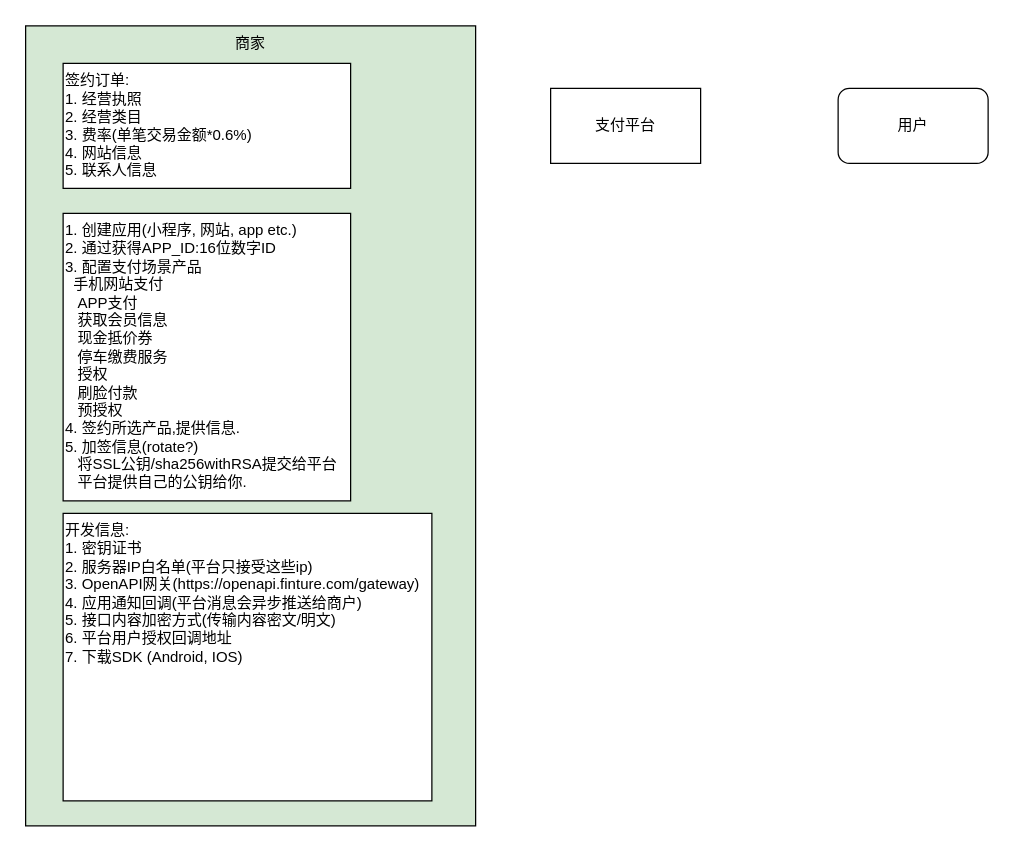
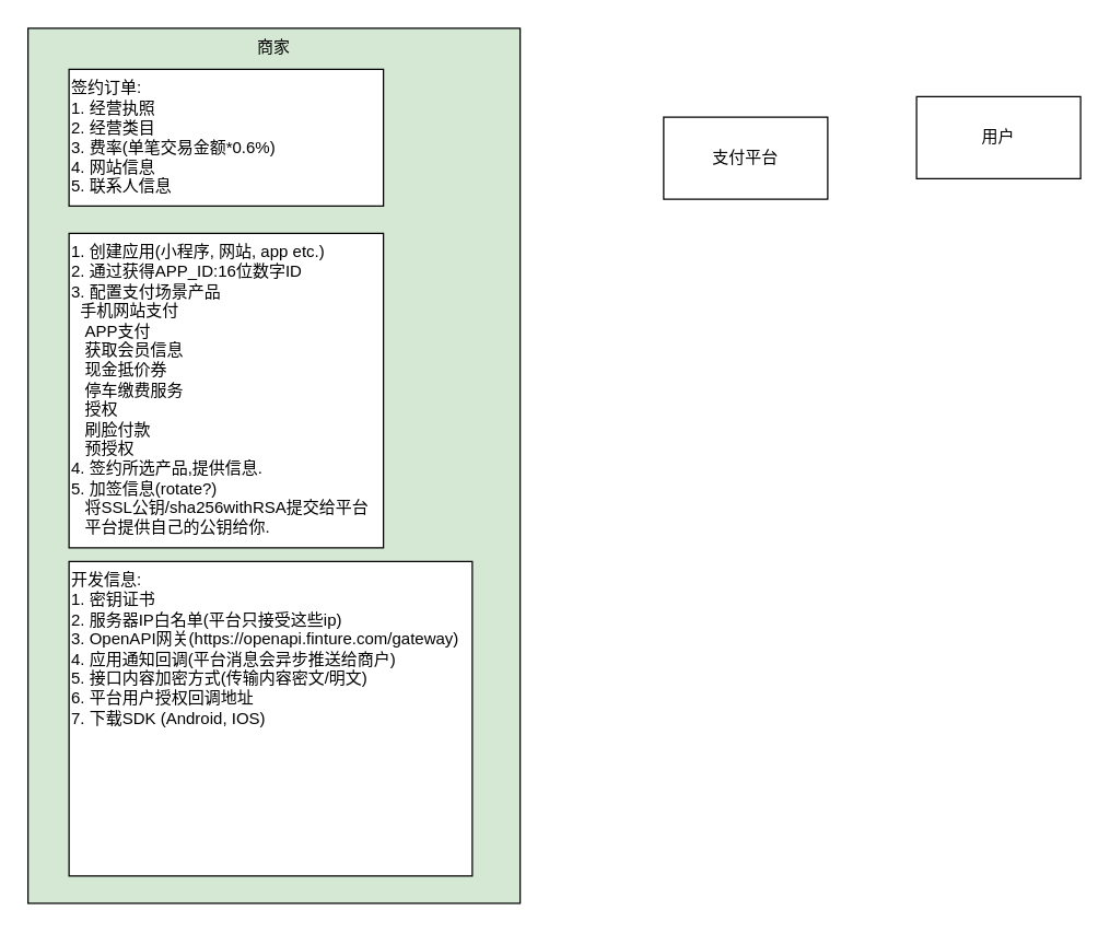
  <mxCell id="0" />
  <mxCell id="1" parent="0" />
  <mxCell id="2" value="商家" style="rounded=0;whiteSpace=wrap;html=1;verticalAlign=top;fillColor=#d5e8d4;" parent="1" vertex="1"><mxGeometry x="20" y="20" width="360" height="640" as="geometry" /></mxCell>
- <mxCell id="3" value="用户" style="whiteSpace=wrap;html=1;rounded=1;" parent="1" vertex="1"><mxGeometry x="670" y="70" width="120" height="60" as="geometry" /></mxCell>
- <mxCell id="4" value="支付平台" style="rounded=0;whiteSpace=wrap;html=1;" parent="1" vertex="1"><mxGeometry x="440" y="70" width="120" height="60" as="geometry" /></mxCell>
+ <mxCell id="3" value="用户" style="rounded=0;whiteSpace=wrap;html=1;" parent="1" vertex="1"><mxGeometry x="670" y="70" width="120" height="60" as="geometry" /></mxCell>
+ <mxCell id="4" value="支付平台" style="rounded=0;whiteSpace=wrap;html=1;" parent="1" vertex="1"><mxGeometry x="485" y="85" width="120" height="60" as="geometry" /></mxCell>
  <mxCell id="5" value="签约订单:&lt;br&gt;1. 经营执照&lt;br&gt;2. 经营类目&lt;br&gt;3. 费率(单笔交易金额*0.6%)&lt;br&gt;4. 网站信息&lt;br&gt;5. 联系人信息" style="rounded=0;whiteSpace=wrap;html=1;align=left;" parent="1" vertex="1"><mxGeometry x="50" y="50" width="230" height="100" as="geometry" /></mxCell>
  <mxCell id="6" value="1. 创建应用(小程序, 网站, app etc.)&lt;br&gt;2. 通过获得APP_ID:16位数字ID&lt;br&gt;3. 配置支付场景产品&lt;br&gt;&amp;nbsp; 手机网站支付&lt;br&gt;&amp;nbsp; &amp;nbsp;APP支付&lt;br&gt;&amp;nbsp; &amp;nbsp;获取会员信息&lt;br&gt;&amp;nbsp; &amp;nbsp;现金抵价券&lt;br&gt;&amp;nbsp; &amp;nbsp;停车缴费服务&lt;br&gt;&amp;nbsp; &amp;nbsp;授权&lt;br&gt;&amp;nbsp; &amp;nbsp;刷脸付款&lt;br&gt;&amp;nbsp; &amp;nbsp;预授权&lt;br&gt;4. 签约所选产品,提供信息.&lt;br&gt;5. 加签信息(rotate?)&lt;br&gt;&amp;nbsp; &amp;nbsp;将SSL公钥/sha256withRSA提交给平台&lt;br&gt;&amp;nbsp; &amp;nbsp;平台提供自己的公钥给你." style="rounded=0;whiteSpace=wrap;html=1;align=left;verticalAlign=top;" parent="1" vertex="1"><mxGeometry x="50" y="170" width="230" height="230" as="geometry" /></mxCell>
  <mxCell id="7" value="开发信息:&lt;br&gt;1. 密钥证书&lt;br&gt;2. 服务器IP白名单(平台只接受这些ip)&lt;br&gt;3. OpenAPI网关(https://openapi.finture.com/gateway)&lt;br&gt;4. 应用通知回调(平台消息会异步推送给商户)&lt;br&gt;5. 接口内容加密方式(传输内容密文/明文)&lt;br&gt;6. 平台用户授权回调地址&lt;br&gt;7. 下载SDK (Android, IOS)" style="rounded=0;whiteSpace=wrap;html=1;align=left;verticalAlign=top;" parent="1" vertex="1"><mxGeometry x="50" y="410" width="295" height="230" as="geometry" /></mxCell>
